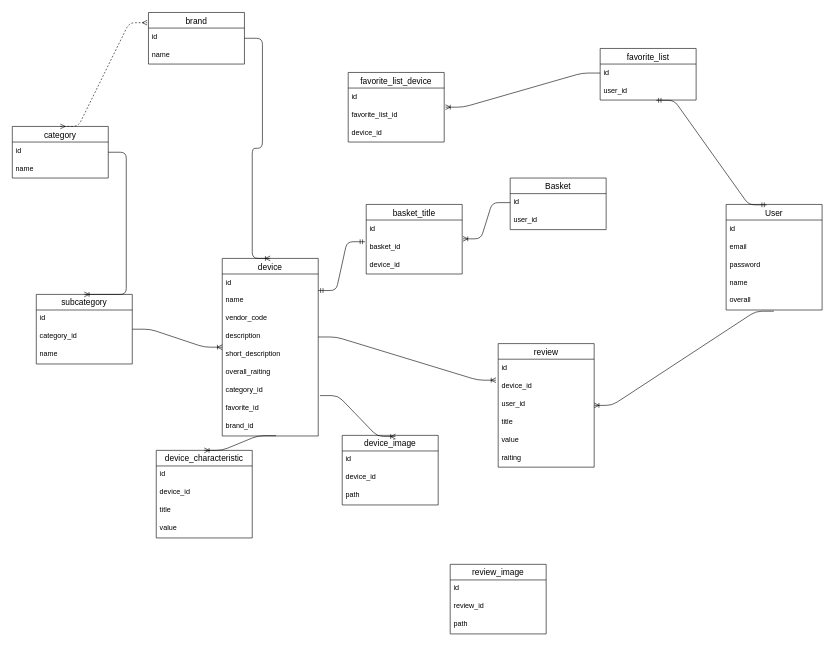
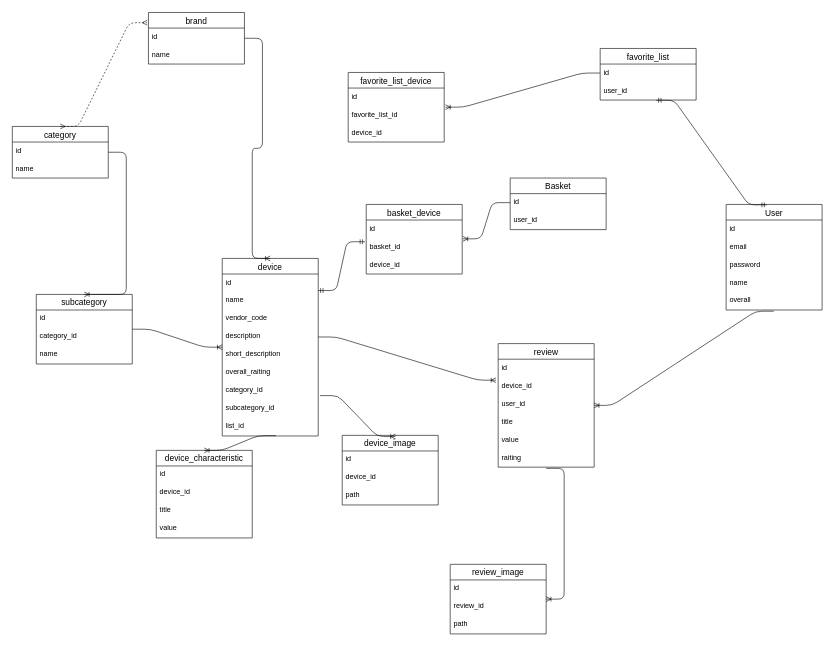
  <mxCell id="0" />
  <mxCell id="1" parent="0" />
  <mxCell id="2" value="User" style="swimlane;fontStyle=0;childLayout=stackLayout;horizontal=1;startSize=26;horizontalStack=0;resizeParent=1;resizeParentMax=0;resizeLast=0;collapsible=1;marginBottom=0;align=center;fontSize=14;" parent="1" vertex="1"><mxGeometry x="1210" y="340" width="160" height="176" as="geometry" /></mxCell>
  <mxCell id="3" value="id" style="text;strokeColor=none;fillColor=none;spacingLeft=4;spacingRight=4;overflow=hidden;rotatable=0;points=[[0,0.5],[1,0.5]];portConstraint=eastwest;fontSize=12;" parent="2" vertex="1"><mxGeometry y="26" width="160" height="30" as="geometry" /></mxCell>
  <mxCell id="4" value="email" style="text;strokeColor=none;fillColor=none;spacingLeft=4;spacingRight=4;overflow=hidden;rotatable=0;points=[[0,0.5],[1,0.5]];portConstraint=eastwest;fontSize=12;" parent="2" vertex="1"><mxGeometry y="56" width="160" height="30" as="geometry" /></mxCell>
  <mxCell id="5" value="password" style="text;strokeColor=none;fillColor=none;spacingLeft=4;spacingRight=4;overflow=hidden;rotatable=0;points=[[0,0.5],[1,0.5]];portConstraint=eastwest;fontSize=12;" parent="2" vertex="1"><mxGeometry y="86" width="160" height="30" as="geometry" /></mxCell>
  <mxCell id="6" value="name" style="text;strokeColor=none;fillColor=none;spacingLeft=4;spacingRight=4;overflow=hidden;rotatable=0;points=[[0,0.5],[1,0.5]];portConstraint=eastwest;fontSize=12;" parent="2" vertex="1"><mxGeometry y="116" width="160" height="30" as="geometry" /></mxCell>
  <mxCell id="7" value="overall" style="text;strokeColor=none;fillColor=none;spacingLeft=4;spacingRight=4;overflow=hidden;rotatable=0;points=[[0,0.5],[1,0.5]];portConstraint=eastwest;fontSize=12;" parent="2" vertex="1"><mxGeometry y="146" width="160" height="30" as="geometry" /></mxCell>
  <mxCell id="8" value="Basket" style="swimlane;fontStyle=0;childLayout=stackLayout;horizontal=1;startSize=26;horizontalStack=0;resizeParent=1;resizeParentMax=0;resizeLast=0;collapsible=1;marginBottom=0;align=center;fontSize=14;" vertex="1" parent="1"><mxGeometry x="850" y="296" width="160" height="86" as="geometry" /></mxCell>
  <mxCell id="9" value="id" style="text;strokeColor=none;fillColor=none;spacingLeft=4;spacingRight=4;overflow=hidden;rotatable=0;points=[[0,0.5],[1,0.5]];portConstraint=eastwest;fontSize=12;" vertex="1" parent="8"><mxGeometry y="26" width="160" height="30" as="geometry" /></mxCell>
  <mxCell id="10" value="user_id" style="text;strokeColor=none;fillColor=none;spacingLeft=4;spacingRight=4;overflow=hidden;rotatable=0;points=[[0,0.5],[1,0.5]];portConstraint=eastwest;fontSize=12;" vertex="1" parent="8"><mxGeometry y="56" width="160" height="30" as="geometry" /></mxCell>
  <mxCell id="11" value="device" style="swimlane;fontStyle=0;childLayout=stackLayout;horizontal=1;startSize=26;horizontalStack=0;resizeParent=1;resizeParentMax=0;resizeLast=0;collapsible=1;marginBottom=0;align=center;fontSize=14;" vertex="1" parent="1"><mxGeometry x="370" y="430" width="160" height="296" as="geometry" /></mxCell>
  <mxCell id="12" value="id" style="text;strokeColor=none;fillColor=none;spacingLeft=4;spacingRight=4;overflow=hidden;rotatable=0;points=[[0,0.5],[1,0.5]];portConstraint=eastwest;fontSize=12;" vertex="1" parent="11"><mxGeometry y="26" width="160" height="30" as="geometry" /></mxCell>
  <mxCell id="13" value="name" style="text;strokeColor=none;fillColor=none;spacingLeft=4;spacingRight=4;overflow=hidden;rotatable=0;points=[[0,0.5],[1,0.5]];portConstraint=eastwest;fontSize=12;" vertex="1" parent="11"><mxGeometry y="56" width="160" height="30" as="geometry" /></mxCell>
  <mxCell id="14" value="vendor_code" style="text;strokeColor=none;fillColor=none;spacingLeft=4;spacingRight=4;overflow=hidden;rotatable=0;points=[[0,0.5],[1,0.5]];portConstraint=eastwest;fontSize=12;" vertex="1" parent="11"><mxGeometry y="86" width="160" height="30" as="geometry" /></mxCell>
  <mxCell id="15" value="description" style="text;strokeColor=none;fillColor=none;spacingLeft=4;spacingRight=4;overflow=hidden;rotatable=0;points=[[0,0.5],[1,0.5]];portConstraint=eastwest;fontSize=12;" vertex="1" parent="11"><mxGeometry y="116" width="160" height="30" as="geometry" /></mxCell>
  <mxCell id="16" value="short_description" style="text;strokeColor=none;fillColor=none;spacingLeft=4;spacingRight=4;overflow=hidden;rotatable=0;points=[[0,0.5],[1,0.5]];portConstraint=eastwest;fontSize=12;" vertex="1" parent="11"><mxGeometry y="146" width="160" height="30" as="geometry" /></mxCell>
  <mxCell id="17" value="overall_raiting" style="text;strokeColor=none;fillColor=none;spacingLeft=4;spacingRight=4;overflow=hidden;rotatable=0;points=[[0,0.5],[1,0.5]];portConstraint=eastwest;fontSize=12;" vertex="1" parent="11"><mxGeometry y="176" width="160" height="30" as="geometry" /></mxCell>
  <mxCell id="18" value="category_id" style="text;strokeColor=none;fillColor=none;spacingLeft=4;spacingRight=4;overflow=hidden;rotatable=0;points=[[0,0.5],[1,0.5]];portConstraint=eastwest;fontSize=12;" vertex="1" parent="11"><mxGeometry y="206" width="160" height="30" as="geometry" /></mxCell>
- <mxCell id="19" value="favorite_id" style="text;strokeColor=none;fillColor=none;spacingLeft=4;spacingRight=4;overflow=hidden;rotatable=0;points=[[0,0.5],[1,0.5]];portConstraint=eastwest;fontSize=12;" vertex="1" parent="11"><mxGeometry y="236" width="160" height="30" as="geometry" /></mxCell>
- <mxCell id="20" value="brand_id" style="text;strokeColor=none;fillColor=none;spacingLeft=4;spacingRight=4;overflow=hidden;rotatable=0;points=[[0,0.5],[1,0.5]];portConstraint=eastwest;fontSize=12;" vertex="1" parent="11"><mxGeometry y="266" width="160" height="30" as="geometry" /></mxCell>
+ <mxCell id="19" value="subcategory_id" style="text;strokeColor=none;fillColor=none;spacingLeft=4;spacingRight=4;overflow=hidden;rotatable=0;points=[[0,0.5],[1,0.5]];portConstraint=eastwest;fontSize=12;" vertex="1" parent="11"><mxGeometry y="236" width="160" height="30" as="geometry" /></mxCell>
+ <mxCell id="20" value="list_id" style="text;strokeColor=none;fillColor=none;spacingLeft=4;spacingRight=4;overflow=hidden;rotatable=0;points=[[0,0.5],[1,0.5]];portConstraint=eastwest;fontSize=12;" vertex="1" parent="11"><mxGeometry y="266" width="160" height="30" as="geometry" /></mxCell>
  <mxCell id="21" value="device_characteristic" style="swimlane;fontStyle=0;childLayout=stackLayout;horizontal=1;startSize=26;horizontalStack=0;resizeParent=1;resizeParentMax=0;resizeLast=0;collapsible=1;marginBottom=0;align=center;fontSize=14;" vertex="1" parent="1"><mxGeometry x="260" y="750" width="160" height="146" as="geometry" /></mxCell>
  <mxCell id="22" value="id" style="text;strokeColor=none;fillColor=none;spacingLeft=4;spacingRight=4;overflow=hidden;rotatable=0;points=[[0,0.5],[1,0.5]];portConstraint=eastwest;fontSize=12;" vertex="1" parent="21"><mxGeometry y="26" width="160" height="30" as="geometry" /></mxCell>
  <mxCell id="23" value="device_id" style="text;strokeColor=none;fillColor=none;spacingLeft=4;spacingRight=4;overflow=hidden;rotatable=0;points=[[0,0.5],[1,0.5]];portConstraint=eastwest;fontSize=12;" vertex="1" parent="21"><mxGeometry y="56" width="160" height="30" as="geometry" /></mxCell>
  <mxCell id="24" value="title" style="text;strokeColor=none;fillColor=none;spacingLeft=4;spacingRight=4;overflow=hidden;rotatable=0;points=[[0,0.5],[1,0.5]];portConstraint=eastwest;fontSize=12;" vertex="1" parent="21"><mxGeometry y="86" width="160" height="30" as="geometry" /></mxCell>
  <mxCell id="25" value="value" style="text;strokeColor=none;fillColor=none;spacingLeft=4;spacingRight=4;overflow=hidden;rotatable=0;points=[[0,0.5],[1,0.5]];portConstraint=eastwest;fontSize=12;" vertex="1" parent="21"><mxGeometry y="116" width="160" height="30" as="geometry" /></mxCell>
  <mxCell id="26" value="review" style="swimlane;fontStyle=0;childLayout=stackLayout;horizontal=1;startSize=26;horizontalStack=0;resizeParent=1;resizeParentMax=0;resizeLast=0;collapsible=1;marginBottom=0;align=center;fontSize=14;" vertex="1" parent="1"><mxGeometry x="830" y="572" width="160" height="206" as="geometry" /></mxCell>
  <mxCell id="27" value="id" style="text;strokeColor=none;fillColor=none;spacingLeft=4;spacingRight=4;overflow=hidden;rotatable=0;points=[[0,0.5],[1,0.5]];portConstraint=eastwest;fontSize=12;" vertex="1" parent="26"><mxGeometry y="26" width="160" height="30" as="geometry" /></mxCell>
  <mxCell id="28" value="device_id" style="text;strokeColor=none;fillColor=none;spacingLeft=4;spacingRight=4;overflow=hidden;rotatable=0;points=[[0,0.5],[1,0.5]];portConstraint=eastwest;fontSize=12;" vertex="1" parent="26"><mxGeometry y="56" width="160" height="30" as="geometry" /></mxCell>
  <mxCell id="29" value="user_id" style="text;strokeColor=none;fillColor=none;spacingLeft=4;spacingRight=4;overflow=hidden;rotatable=0;points=[[0,0.5],[1,0.5]];portConstraint=eastwest;fontSize=12;" vertex="1" parent="26"><mxGeometry y="86" width="160" height="30" as="geometry" /></mxCell>
  <mxCell id="30" value="title" style="text;strokeColor=none;fillColor=none;spacingLeft=4;spacingRight=4;overflow=hidden;rotatable=0;points=[[0,0.5],[1,0.5]];portConstraint=eastwest;fontSize=12;" vertex="1" parent="26"><mxGeometry y="116" width="160" height="30" as="geometry" /></mxCell>
  <mxCell id="31" value="value" style="text;strokeColor=none;fillColor=none;spacingLeft=4;spacingRight=4;overflow=hidden;rotatable=0;points=[[0,0.5],[1,0.5]];portConstraint=eastwest;fontSize=12;" vertex="1" parent="26"><mxGeometry y="146" width="160" height="30" as="geometry" /></mxCell>
  <mxCell id="32" value="raiting" style="text;strokeColor=none;fillColor=none;spacingLeft=4;spacingRight=4;overflow=hidden;rotatable=0;points=[[0,0.5],[1,0.5]];portConstraint=eastwest;fontSize=12;" vertex="1" parent="26"><mxGeometry y="176" width="160" height="30" as="geometry" /></mxCell>
  <mxCell id="33" value="category" style="swimlane;fontStyle=0;childLayout=stackLayout;horizontal=1;startSize=26;horizontalStack=0;resizeParent=1;resizeParentMax=0;resizeLast=0;collapsible=1;marginBottom=0;align=center;fontSize=14;" vertex="1" parent="1"><mxGeometry x="20" y="210" width="160" height="86" as="geometry" /></mxCell>
  <mxCell id="34" value="id" style="text;strokeColor=none;fillColor=none;spacingLeft=4;spacingRight=4;overflow=hidden;rotatable=0;points=[[0,0.5],[1,0.5]];portConstraint=eastwest;fontSize=12;" vertex="1" parent="33"><mxGeometry y="26" width="160" height="30" as="geometry" /></mxCell>
  <mxCell id="35" value="name" style="text;strokeColor=none;fillColor=none;spacingLeft=4;spacingRight=4;overflow=hidden;rotatable=0;points=[[0,0.5],[1,0.5]];portConstraint=eastwest;fontSize=12;" vertex="1" parent="33"><mxGeometry y="56" width="160" height="30" as="geometry" /></mxCell>
  <mxCell id="36" value="brand" style="swimlane;fontStyle=0;childLayout=stackLayout;horizontal=1;startSize=26;horizontalStack=0;resizeParent=1;resizeParentMax=0;resizeLast=0;collapsible=1;marginBottom=0;align=center;fontSize=14;" vertex="1" parent="1"><mxGeometry x="247" y="20" width="160" height="86" as="geometry" /></mxCell>
  <mxCell id="37" value="id" style="text;strokeColor=none;fillColor=none;spacingLeft=4;spacingRight=4;overflow=hidden;rotatable=0;points=[[0,0.5],[1,0.5]];portConstraint=eastwest;fontSize=12;" vertex="1" parent="36"><mxGeometry y="26" width="160" height="30" as="geometry" /></mxCell>
  <mxCell id="38" value="name" style="text;strokeColor=none;fillColor=none;spacingLeft=4;spacingRight=4;overflow=hidden;rotatable=0;points=[[0,0.5],[1,0.5]];portConstraint=eastwest;fontSize=12;" vertex="1" parent="36"><mxGeometry y="56" width="160" height="30" as="geometry" /></mxCell>
  <mxCell id="39" value="subcategory" style="swimlane;fontStyle=0;childLayout=stackLayout;horizontal=1;startSize=26;horizontalStack=0;resizeParent=1;resizeParentMax=0;resizeLast=0;collapsible=1;marginBottom=0;align=center;fontSize=14;" vertex="1" parent="1"><mxGeometry x="60" y="490" width="160" height="116" as="geometry" /></mxCell>
  <mxCell id="40" value="id" style="text;strokeColor=none;fillColor=none;spacingLeft=4;spacingRight=4;overflow=hidden;rotatable=0;points=[[0,0.5],[1,0.5]];portConstraint=eastwest;fontSize=12;" vertex="1" parent="39"><mxGeometry y="26" width="160" height="30" as="geometry" /></mxCell>
  <mxCell id="41" value="category_id" style="text;strokeColor=none;fillColor=none;spacingLeft=4;spacingRight=4;overflow=hidden;rotatable=0;points=[[0,0.5],[1,0.5]];portConstraint=eastwest;fontSize=12;" vertex="1" parent="39"><mxGeometry y="56" width="160" height="30" as="geometry" /></mxCell>
  <mxCell id="42" value="name" style="text;strokeColor=none;fillColor=none;spacingLeft=4;spacingRight=4;overflow=hidden;rotatable=0;points=[[0,0.5],[1,0.5]];portConstraint=eastwest;fontSize=12;" vertex="1" parent="39"><mxGeometry y="86" width="160" height="30" as="geometry" /></mxCell>
  <mxCell id="43" value="review_image" style="swimlane;fontStyle=0;childLayout=stackLayout;horizontal=1;startSize=26;horizontalStack=0;resizeParent=1;resizeParentMax=0;resizeLast=0;collapsible=1;marginBottom=0;align=center;fontSize=14;" vertex="1" parent="1"><mxGeometry x="750" y="940" width="160" height="116" as="geometry" /></mxCell>
  <mxCell id="44" value="id" style="text;strokeColor=none;fillColor=none;spacingLeft=4;spacingRight=4;overflow=hidden;rotatable=0;points=[[0,0.5],[1,0.5]];portConstraint=eastwest;fontSize=12;" vertex="1" parent="43"><mxGeometry y="26" width="160" height="30" as="geometry" /></mxCell>
  <mxCell id="45" value="review_id" style="text;strokeColor=none;fillColor=none;spacingLeft=4;spacingRight=4;overflow=hidden;rotatable=0;points=[[0,0.5],[1,0.5]];portConstraint=eastwest;fontSize=12;" vertex="1" parent="43"><mxGeometry y="56" width="160" height="30" as="geometry" /></mxCell>
  <mxCell id="46" value="path" style="text;strokeColor=none;fillColor=none;spacingLeft=4;spacingRight=4;overflow=hidden;rotatable=0;points=[[0,0.5],[1,0.5]];portConstraint=eastwest;fontSize=12;" vertex="1" parent="43"><mxGeometry y="86" width="160" height="30" as="geometry" /></mxCell>
  <mxCell id="47" value="" style="edgeStyle=entityRelationEdgeStyle;fontSize=12;html=1;endArrow=ERoneToMany;" edge="1" parent="1" source="39" target="11"><mxGeometry width="100" height="100" relative="1" as="geometry"><mxPoint x="327" y="510" as="sourcePoint" /><mxPoint x="550" y="310" as="targetPoint" /></mxGeometry></mxCell>
  <mxCell id="48" value="" style="edgeStyle=entityRelationEdgeStyle;fontSize=12;html=1;endArrow=ERoneToMany;entryX=0.5;entryY=0;entryDx=0;entryDy=0;rounded=1;" edge="1" parent="1" source="33" target="39"><mxGeometry width="100" height="100" relative="1" as="geometry"><mxPoint x="200" y="610" as="sourcePoint" /><mxPoint x="150" y="390" as="targetPoint" /></mxGeometry></mxCell>
  <mxCell id="49" value="" style="edgeStyle=entityRelationEdgeStyle;fontSize=12;html=1;endArrow=ERoneToMany;entryX=0.5;entryY=0;entryDx=0;entryDy=0;" edge="1" parent="1" source="36" target="11"><mxGeometry width="100" height="100" relative="1" as="geometry"><mxPoint x="290" y="330" as="sourcePoint" /><mxPoint x="390" y="230" as="targetPoint" /></mxGeometry></mxCell>
  <mxCell id="50" value="" style="edgeStyle=entityRelationEdgeStyle;fontSize=12;html=1;endArrow=ERoneToMany;entryX=0.5;entryY=0;entryDx=0;entryDy=0;exitX=0.56;exitY=0.983;exitDx=0;exitDy=0;exitPerimeter=0;" edge="1" parent="1" source="20" target="21"><mxGeometry width="100" height="100" relative="1" as="geometry"><mxPoint x="450" y="700" as="sourcePoint" /><mxPoint x="710" y="740" as="targetPoint" /></mxGeometry></mxCell>
  <mxCell id="51" value="" style="edgeStyle=entityRelationEdgeStyle;fontSize=12;html=1;endArrow=ERoneToMany;exitX=1;exitY=0.5;exitDx=0;exitDy=0;entryX=-0.023;entryY=0.167;entryDx=0;entryDy=0;entryPerimeter=0;" edge="1" parent="1" target="28"><mxGeometry width="100" height="100" relative="1" as="geometry"><mxPoint x="530" y="561" as="sourcePoint" /><mxPoint x="760" y="510" as="targetPoint" /></mxGeometry></mxCell>
+ <mxCell id="52" value="" style="edgeStyle=entityRelationEdgeStyle;fontSize=12;html=1;endArrow=ERoneToMany;exitX=0.5;exitY=1.067;exitDx=0;exitDy=0;exitPerimeter=0;" edge="1" parent="1" source="32" target="43"><mxGeometry width="100" height="100" relative="1" as="geometry"><mxPoint x="1060" y="940" as="sourcePoint" /><mxPoint x="1160" y="840" as="targetPoint" /></mxGeometry></mxCell>
  <mxCell id="53" value="" style="edgeStyle=entityRelationEdgeStyle;fontSize=12;html=1;endArrow=ERoneToMany;exitX=0.497;exitY=1.068;exitDx=0;exitDy=0;exitPerimeter=0;" edge="1" parent="1" source="7" target="26"><mxGeometry width="100" height="100" relative="1" as="geometry"><mxPoint x="1170" y="700" as="sourcePoint" /><mxPoint x="1270" y="600" as="targetPoint" /></mxGeometry></mxCell>
  <mxCell id="54" value="" style="edgeStyle=entityRelationEdgeStyle;fontSize=12;html=1;endArrow=ERmany;startArrow=ERmany;exitX=0.5;exitY=0;exitDx=0;exitDy=0;entryX=-0.013;entryY=0.198;entryDx=0;entryDy=0;entryPerimeter=0;dashed=1;" edge="1" parent="1" source="33" target="36"><mxGeometry width="100" height="100" relative="1" as="geometry"><mxPoint x="290" y="220" as="sourcePoint" /><mxPoint x="390" y="120" as="targetPoint" /></mxGeometry></mxCell>
- <mxCell id="55" value="basket_title" style="swimlane;fontStyle=0;childLayout=stackLayout;horizontal=1;startSize=26;horizontalStack=0;resizeParent=1;resizeParentMax=0;resizeLast=0;collapsible=1;marginBottom=0;align=center;fontSize=14;" vertex="1" parent="1"><mxGeometry x="610" y="340" width="160" height="116" as="geometry" /></mxCell>
+ <mxCell id="55" value="basket_device" style="swimlane;fontStyle=0;childLayout=stackLayout;horizontal=1;startSize=26;horizontalStack=0;resizeParent=1;resizeParentMax=0;resizeLast=0;collapsible=1;marginBottom=0;align=center;fontSize=14;" vertex="1" parent="1"><mxGeometry x="610" y="340" width="160" height="116" as="geometry" /></mxCell>
  <mxCell id="56" value="id" style="text;strokeColor=none;fillColor=none;spacingLeft=4;spacingRight=4;overflow=hidden;rotatable=0;points=[[0,0.5],[1,0.5]];portConstraint=eastwest;fontSize=12;" vertex="1" parent="55"><mxGeometry y="26" width="160" height="30" as="geometry" /></mxCell>
  <mxCell id="57" value="basket_id" style="text;strokeColor=none;fillColor=none;spacingLeft=4;spacingRight=4;overflow=hidden;rotatable=0;points=[[0,0.5],[1,0.5]];portConstraint=eastwest;fontSize=12;" vertex="1" parent="55"><mxGeometry y="56" width="160" height="30" as="geometry" /></mxCell>
  <mxCell id="58" value="device_id" style="text;strokeColor=none;fillColor=none;spacingLeft=4;spacingRight=4;overflow=hidden;rotatable=0;points=[[0,0.5],[1,0.5]];portConstraint=eastwest;fontSize=12;" vertex="1" parent="55"><mxGeometry y="86" width="160" height="30" as="geometry" /></mxCell>
  <mxCell id="59" value="" style="edgeStyle=entityRelationEdgeStyle;fontSize=12;html=1;endArrow=ERmandOne;startArrow=ERmandOne;exitX=1;exitY=-0.082;exitDx=0;exitDy=0;exitPerimeter=0;entryX=-0.013;entryY=0.206;entryDx=0;entryDy=0;entryPerimeter=0;" edge="1" parent="1" source="13" target="57"><mxGeometry width="100" height="100" relative="1" as="geometry"><mxPoint x="630" y="590" as="sourcePoint" /><mxPoint x="730" y="490" as="targetPoint" /></mxGeometry></mxCell>
  <mxCell id="60" value="" style="edgeStyle=entityRelationEdgeStyle;fontSize=12;html=1;endArrow=ERoneToMany;entryX=1.008;entryY=0.045;entryDx=0;entryDy=0;entryPerimeter=0;exitX=0;exitY=0.5;exitDx=0;exitDy=0;" edge="1" parent="1" source="9" target="57"><mxGeometry width="100" height="100" relative="1" as="geometry"><mxPoint x="890" y="530" as="sourcePoint" /><mxPoint x="990" y="430" as="targetPoint" /></mxGeometry></mxCell>
  <mxCell id="61" value="favorite_list" style="swimlane;fontStyle=0;childLayout=stackLayout;horizontal=1;startSize=26;horizontalStack=0;resizeParent=1;resizeParentMax=0;resizeLast=0;collapsible=1;marginBottom=0;align=center;fontSize=14;" vertex="1" parent="1"><mxGeometry x="1000" y="80" width="160" height="86" as="geometry" /></mxCell>
  <mxCell id="62" value="id" style="text;strokeColor=none;fillColor=none;spacingLeft=4;spacingRight=4;overflow=hidden;rotatable=0;points=[[0,0.5],[1,0.5]];portConstraint=eastwest;fontSize=12;" vertex="1" parent="61"><mxGeometry y="26" width="160" height="30" as="geometry" /></mxCell>
  <mxCell id="63" value="user_id" style="text;strokeColor=none;fillColor=none;spacingLeft=4;spacingRight=4;overflow=hidden;rotatable=0;points=[[0,0.5],[1,0.5]];portConstraint=eastwest;fontSize=12;" vertex="1" parent="61"><mxGeometry y="56" width="160" height="30" as="geometry" /></mxCell>
  <mxCell id="64" value="favorite_list_device" style="swimlane;fontStyle=0;childLayout=stackLayout;horizontal=1;startSize=26;horizontalStack=0;resizeParent=1;resizeParentMax=0;resizeLast=0;collapsible=1;marginBottom=0;align=center;fontSize=14;" vertex="1" parent="1"><mxGeometry x="580" y="120" width="160" height="116" as="geometry" /></mxCell>
  <mxCell id="65" value="id" style="text;strokeColor=none;fillColor=none;spacingLeft=4;spacingRight=4;overflow=hidden;rotatable=0;points=[[0,0.5],[1,0.5]];portConstraint=eastwest;fontSize=12;" vertex="1" parent="64"><mxGeometry y="26" width="160" height="30" as="geometry" /></mxCell>
  <mxCell id="66" value="favorite_list_id" style="text;strokeColor=none;fillColor=none;spacingLeft=4;spacingRight=4;overflow=hidden;rotatable=0;points=[[0,0.5],[1,0.5]];portConstraint=eastwest;fontSize=12;" vertex="1" parent="64"><mxGeometry y="56" width="160" height="30" as="geometry" /></mxCell>
  <mxCell id="67" value="device_id" style="text;strokeColor=none;fillColor=none;spacingLeft=4;spacingRight=4;overflow=hidden;rotatable=0;points=[[0,0.5],[1,0.5]];portConstraint=eastwest;fontSize=12;" vertex="1" parent="64"><mxGeometry y="86" width="160" height="30" as="geometry" /></mxCell>
  <mxCell id="68" value="" style="edgeStyle=entityRelationEdgeStyle;fontSize=12;html=1;endArrow=ERoneToMany;entryX=1.013;entryY=0.062;entryDx=0;entryDy=0;entryPerimeter=0;exitX=0;exitY=0.5;exitDx=0;exitDy=0;" edge="1" parent="1" source="62" target="66"><mxGeometry width="100" height="100" relative="1" as="geometry"><mxPoint x="750" y="280" as="sourcePoint" /><mxPoint x="850" y="180" as="targetPoint" /></mxGeometry></mxCell>
  <mxCell id="69" value="" style="edgeStyle=entityRelationEdgeStyle;fontSize=12;html=1;endArrow=ERmandOne;startArrow=ERmandOne;exitX=0.584;exitY=1.014;exitDx=0;exitDy=0;exitPerimeter=0;entryX=0.423;entryY=0.004;entryDx=0;entryDy=0;entryPerimeter=0;" edge="1" parent="1" source="63" target="2"><mxGeometry width="100" height="100" relative="1" as="geometry"><mxPoint x="1160" y="320" as="sourcePoint" /><mxPoint x="1260" y="220" as="targetPoint" /></mxGeometry></mxCell>
  <mxCell id="70" value="device_image" style="swimlane;fontStyle=0;childLayout=stackLayout;horizontal=1;startSize=26;horizontalStack=0;resizeParent=1;resizeParentMax=0;resizeLast=0;collapsible=1;marginBottom=0;align=center;fontSize=14;" vertex="1" parent="1"><mxGeometry x="570" y="725" width="160" height="116" as="geometry" /></mxCell>
  <mxCell id="71" value="id" style="text;strokeColor=none;fillColor=none;spacingLeft=4;spacingRight=4;overflow=hidden;rotatable=0;points=[[0,0.5],[1,0.5]];portConstraint=eastwest;fontSize=12;" vertex="1" parent="70"><mxGeometry y="26" width="160" height="30" as="geometry" /></mxCell>
  <mxCell id="72" value="device_id" style="text;strokeColor=none;fillColor=none;spacingLeft=4;spacingRight=4;overflow=hidden;rotatable=0;points=[[0,0.5],[1,0.5]];portConstraint=eastwest;fontSize=12;" vertex="1" parent="70"><mxGeometry y="56" width="160" height="30" as="geometry" /></mxCell>
  <mxCell id="73" value="path" style="text;strokeColor=none;fillColor=none;spacingLeft=4;spacingRight=4;overflow=hidden;rotatable=0;points=[[0,0.5],[1,0.5]];portConstraint=eastwest;fontSize=12;" vertex="1" parent="70"><mxGeometry y="86" width="160" height="30" as="geometry" /></mxCell>
  <mxCell id="74" value="" style="edgeStyle=entityRelationEdgeStyle;fontSize=12;html=1;endArrow=ERoneToMany;entryX=0.555;entryY=0.017;entryDx=0;entryDy=0;entryPerimeter=0;exitX=1.018;exitY=0.757;exitDx=0;exitDy=0;exitPerimeter=0;" edge="1" parent="1" source="18" target="70"><mxGeometry width="100" height="100" relative="1" as="geometry"><mxPoint x="540" y="599" as="sourcePoint" /><mxPoint x="750" y="660" as="targetPoint" /></mxGeometry></mxCell>
